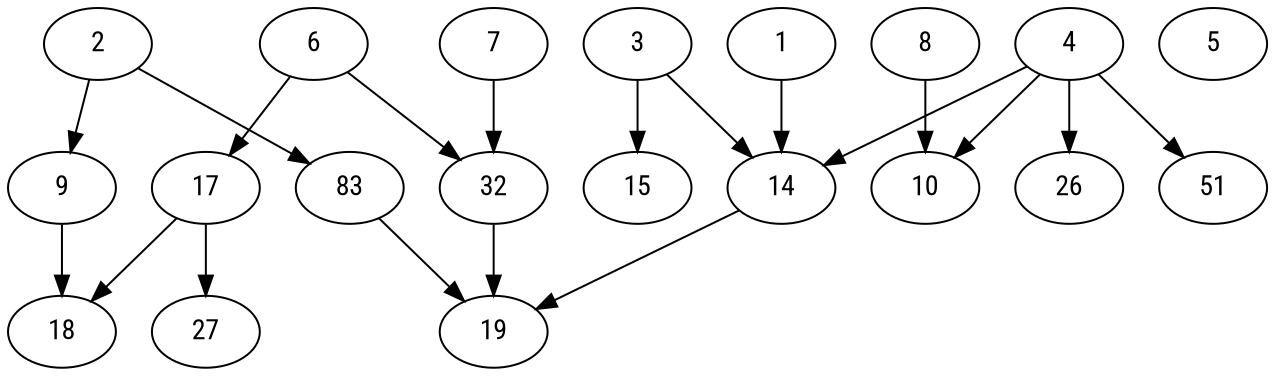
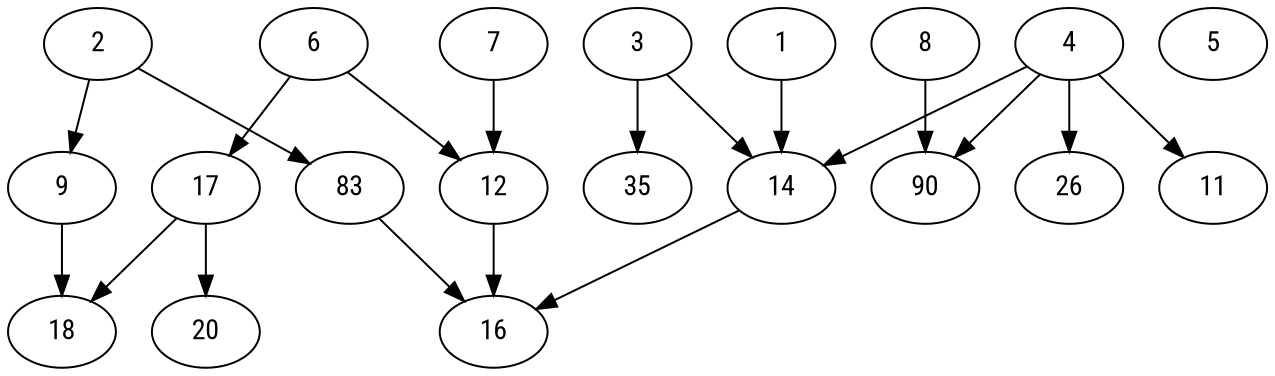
  digraph {
    fontname="Roboto Condensed"
    node [alpha=0.12 fontname="Roboto Condensed"]
    edge [fontname="Roboto Condensed"]
    1 [alpha=0.08 expect_size=22339584]
    14 [alpha=0.09 expect_size=26606592]
-   19 [alpha=0.19 expect_size=48305152]
+   19 [alpha=0.19 expect_size=48305152 label=16]
    2 [alpha=0.07 expect_size=19783680]
    9 [alpha=0.03 expect_size=6775808]
    n6 [alpha=0.17 expect_size=45479936 label=83]
    18 [alpha=0.01 expect_size=26186752]
    3 [expect_size=8708096]
-   15 [alpha=0.01 expect_size=7367680]
+   15 [alpha=0.01 expect_size=7367680 label=35]
    4 [expect_size=43841536]
-   10 [alpha=0.17 expect_size=36739072]
-   11 [alpha=0.06 expect_size=10119168 label=51]
+   10 [alpha=0.17 expect_size=36739072 label=90]
+   11 [alpha=0.06 expect_size=10119168]
    n13 [alpha=0.01 expect_size=35908608 label=26]
    5 [expect_size=14543872]
    6 [expect_size=21754880]
-   12 [alpha=0.17 expect_size=28759040 label=32]
+   12 [alpha=0.17 expect_size=28759040]
    17 [alpha=0.05 expect_size=17823744]
-   20 [alpha=0.08 expect_size=7064576 label=27]
+   20 [alpha=0.08 expect_size=7064576]
    7 [alpha=0.04 expect_size=42858496]
    8 [alpha=0.09 expect_size=48509952]
    1 -> 14
    14 -> 19
    2 -> 9
    2 -> n6
    9 -> 18
    n6 -> 19
    3 -> 14
    3 -> 15
    4 -> 14
    4 -> 10
    4 -> 11
    4 -> n13
    6 -> 12
    6 -> 17
    12 -> 19
    17 -> 18
    17 -> 20
    7 -> 12
    8 -> 10
  }
